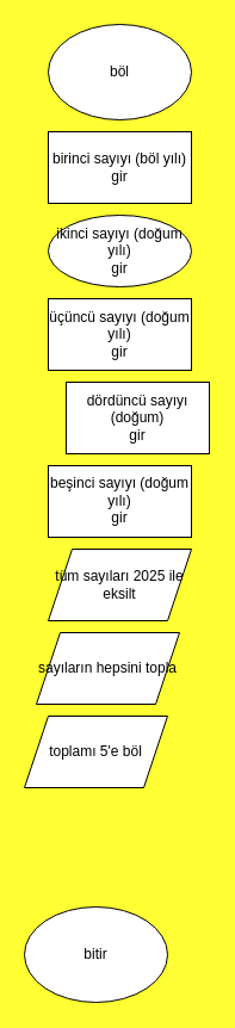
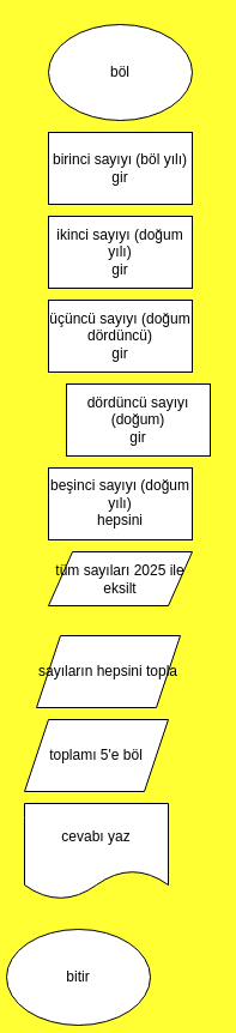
  <mxCell id="0" />
  <mxCell id="1" parent="0" />
  <mxCell id="2" value="böl" style="ellipse;whiteSpace=wrap;html=1;" parent="1" vertex="1"><mxGeometry x="40" y="20" width="120" height="80" as="geometry" /></mxCell>
- <mxCell id="3" value="ikinci sayıyı (doğum yılı)&lt;div&gt;gir&lt;/div&gt;" style="ellipse;whiteSpace=wrap;html=1;" parent="1" vertex="1"><mxGeometry x="40" y="180" width="120" height="60" as="geometry" /></mxCell>
+ <mxCell id="3" value="ikinci sayıyı (doğum yılı)&lt;div&gt;gir&lt;/div&gt;" style="rounded=0;whiteSpace=wrap;html=1;" parent="1" vertex="1"><mxGeometry x="40" y="180" width="120" height="60" as="geometry" /></mxCell>
  <mxCell id="4" value="birinci sayıyı (böl yılı)&lt;div&gt;gir&lt;/div&gt;" style="rounded=0;whiteSpace=wrap;html=1;" parent="1" vertex="1"><mxGeometry x="40" y="110" width="120" height="60" as="geometry" /></mxCell>
  <mxCell id="5" value="dördüncü sayıyı (doğum)&lt;div&gt;gir&lt;/div&gt;" style="rounded=0;whiteSpace=wrap;html=1;" parent="1" vertex="1"><mxGeometry x="55" y="320" width="120" height="60" as="geometry" /></mxCell>
- <mxCell id="6" value="üçüncü sayıyı (doğum yılı)&lt;div&gt;gir&lt;/div&gt;" style="rounded=0;whiteSpace=wrap;html=1;" parent="1" vertex="1"><mxGeometry x="40" y="250" width="120" height="60" as="geometry" /></mxCell>
- <mxCell id="7" value="beşinci sayıyı (doğum yılı)&lt;div style=&quot;line-height: 130%;&quot;&gt;gir&lt;/div&gt;" style="rounded=0;whiteSpace=wrap;html=1;perimeterSpacing=0;strokeWidth=1;" parent="1" vertex="1"><mxGeometry x="40" y="390" width="120" height="60" as="geometry" /></mxCell>
- <mxCell id="8" value="tüm sayıları 2025 ile eksilt" style="shape=parallelogram;perimeter=parallelogramPerimeter;whiteSpace=wrap;html=1;fixedSize=1;" parent="1" vertex="1"><mxGeometry x="40" y="460" width="120" height="60" as="geometry" /></mxCell>
+ <mxCell id="6" value="üçüncü sayıyı (doğum dördüncü)&lt;div&gt;gir&lt;/div&gt;" style="rounded=0;whiteSpace=wrap;html=1;" parent="1" vertex="1"><mxGeometry x="40" y="250" width="120" height="60" as="geometry" /></mxCell>
+ <mxCell id="7" value="beşinci sayıyı (doğum yılı)&lt;div style=&quot;line-height: 130%;&quot;&gt;hepsini&lt;/div&gt;" style="rounded=0;whiteSpace=wrap;html=1;perimeterSpacing=0;strokeWidth=1;" parent="1" vertex="1"><mxGeometry x="40" y="390" width="120" height="60" as="geometry" /></mxCell>
+ <mxCell id="8" value="tüm sayıları 2025 ile eksilt" style="shape=parallelogram;perimeter=parallelogramPerimeter;whiteSpace=wrap;html=1;fixedSize=1;" parent="1" vertex="1"><mxGeometry x="40" y="460" width="120" height="45" as="geometry" /></mxCell>
  <mxCell id="9" value="sayıların hepsini topla" style="shape=parallelogram;perimeter=parallelogramPerimeter;whiteSpace=wrap;html=1;fixedSize=1;" parent="1" vertex="1"><mxGeometry x="30" y="530" width="120" height="60" as="geometry" /></mxCell>
- <mxCell id="11" value="bitir" style="ellipse;whiteSpace=wrap;html=1;" parent="1" vertex="1"><mxGeometry x="20" y="760" width="120" height="80" as="geometry" /></mxCell>
+ <mxCell id="10" value="cevabı yaz" style="shape=document;whiteSpace=wrap;html=1;boundedLbl=1;" parent="1" vertex="1"><mxGeometry x="20" y="670" width="120" height="80" as="geometry" /></mxCell>
+ <mxCell id="11" value="bitir" style="ellipse;whiteSpace=wrap;html=1;" parent="1" vertex="1"><mxGeometry x="5" y="775" width="120" height="80" as="geometry" /></mxCell>
  <mxCell id="12" style="edgeStyle=orthogonalEdgeStyle;rounded=0;orthogonalLoop=1;jettySize=auto;html=1;exitX=0.5;exitY=1;exitDx=0;exitDy=0;" parent="1" source="8" target="8" edge="1"><mxGeometry relative="1" as="geometry" /></mxCell>
  <mxCell id="13" value="toplamı 5'e böl" style="shape=parallelogram;perimeter=parallelogramPerimeter;whiteSpace=wrap;html=1;fixedSize=1;" parent="1" vertex="1"><mxGeometry x="20" y="600" width="120" height="60" as="geometry" /></mxCell>
